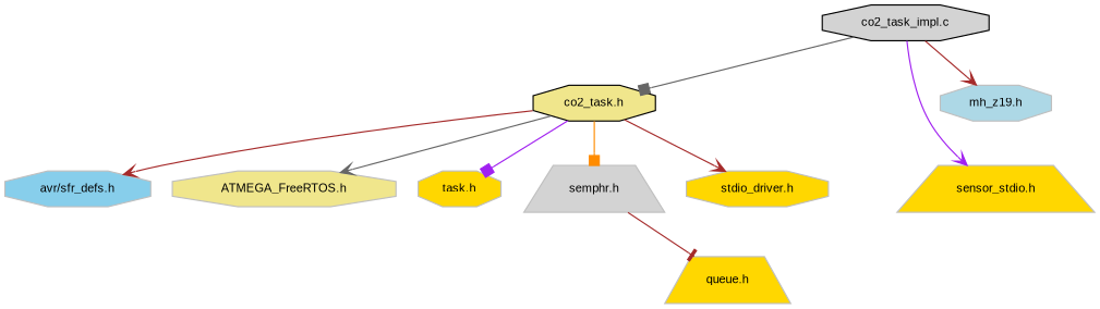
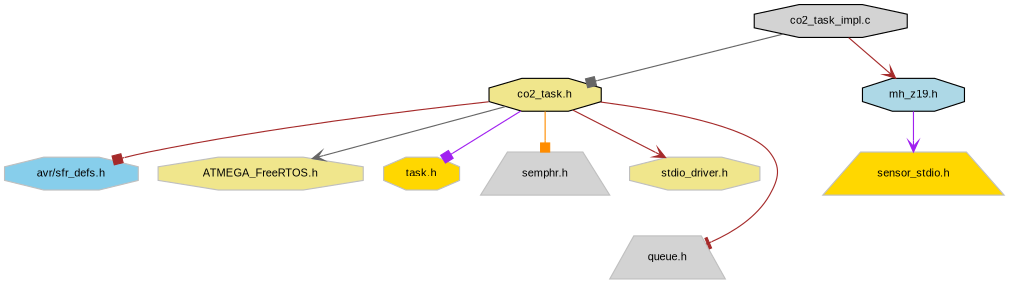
  digraph {
    fontname="Liberation Sans"
    node [color=grey75 fillcolor=lightgrey fontname="Liberation Sans" fontsize=10 shape=octagon style=filled]
    edge [arrowhead=box color=brown fontname="Liberation Sans" fontsize=10 labelfontname=Helvetica labelfontsize=10 style=solid]
    n1 [color=black fontcolor=black height=0.2 label="co2_task_impl.c" width=0.4]
    n2 [color=black fillcolor=khaki height=0.2 label="co2_task.h" width=0.4]
    n3 [fillcolor=gold height=0.2 label="sensor_stdio.h" shape=trapezium width=0.4]
-   n4 [fillcolor=lightblue height=0.2 label="mh_z19.h" width=0.4]
+   n4 [color=black fillcolor=lightblue height=0.2 label="mh_z19.h" width=0.4]
    n5 [fillcolor=skyblue height=0.2 label="avr/sfr_defs.h" width=0.4]
    n6 [fillcolor=khaki height=0.2 label="ATMEGA_FreeRTOS.h" width=0.4]
    n7 [fillcolor=gold height=0.2 label="task.h" width=0.4]
    n8 [height=0.2 label="semphr.h" shape=trapezium width=0.4]
-   n9 [fillcolor=gold height=0.2 label="stdio_driver.h" width=0.4]
-   n10 [fillcolor=gold height=0.2 label="queue.h" shape=trapezium width=0.4]
+   n9 [fillcolor=khaki height=0.2 label="stdio_driver.h" width=0.4]
+   n10 [height=0.2 label="queue.h" shape=trapezium width=0.4]
    n1 -> n2 [color=gray40]
-   n1 -> n3 [arrowhead=vee color=purple]
+   n4 -> n3 [arrowhead=vee color=purple]
    n1 -> n4 [arrowhead=vee]
-   n2 -> n5 [arrowhead=vee]
+   n2 -> n5
    n2 -> n6 [arrowhead=vee color=gray40]
    n2 -> n7 [color=purple]
    n2 -> n8 [color=darkorange]
    n2 -> n9 [arrowhead=vee]
-   n8 -> n10 [arrowhead=tee]
+   n2 -> n10 [arrowhead=tee]
  }
